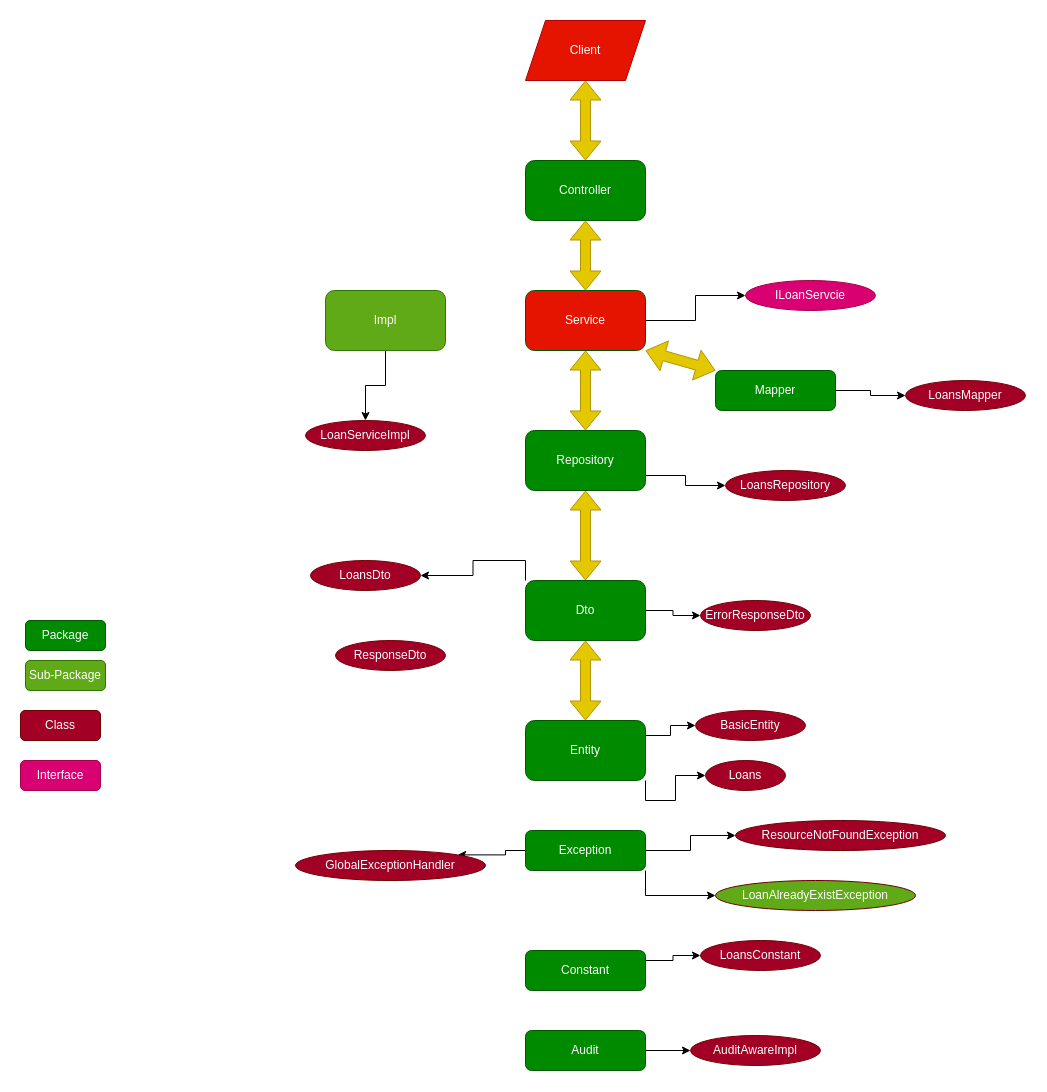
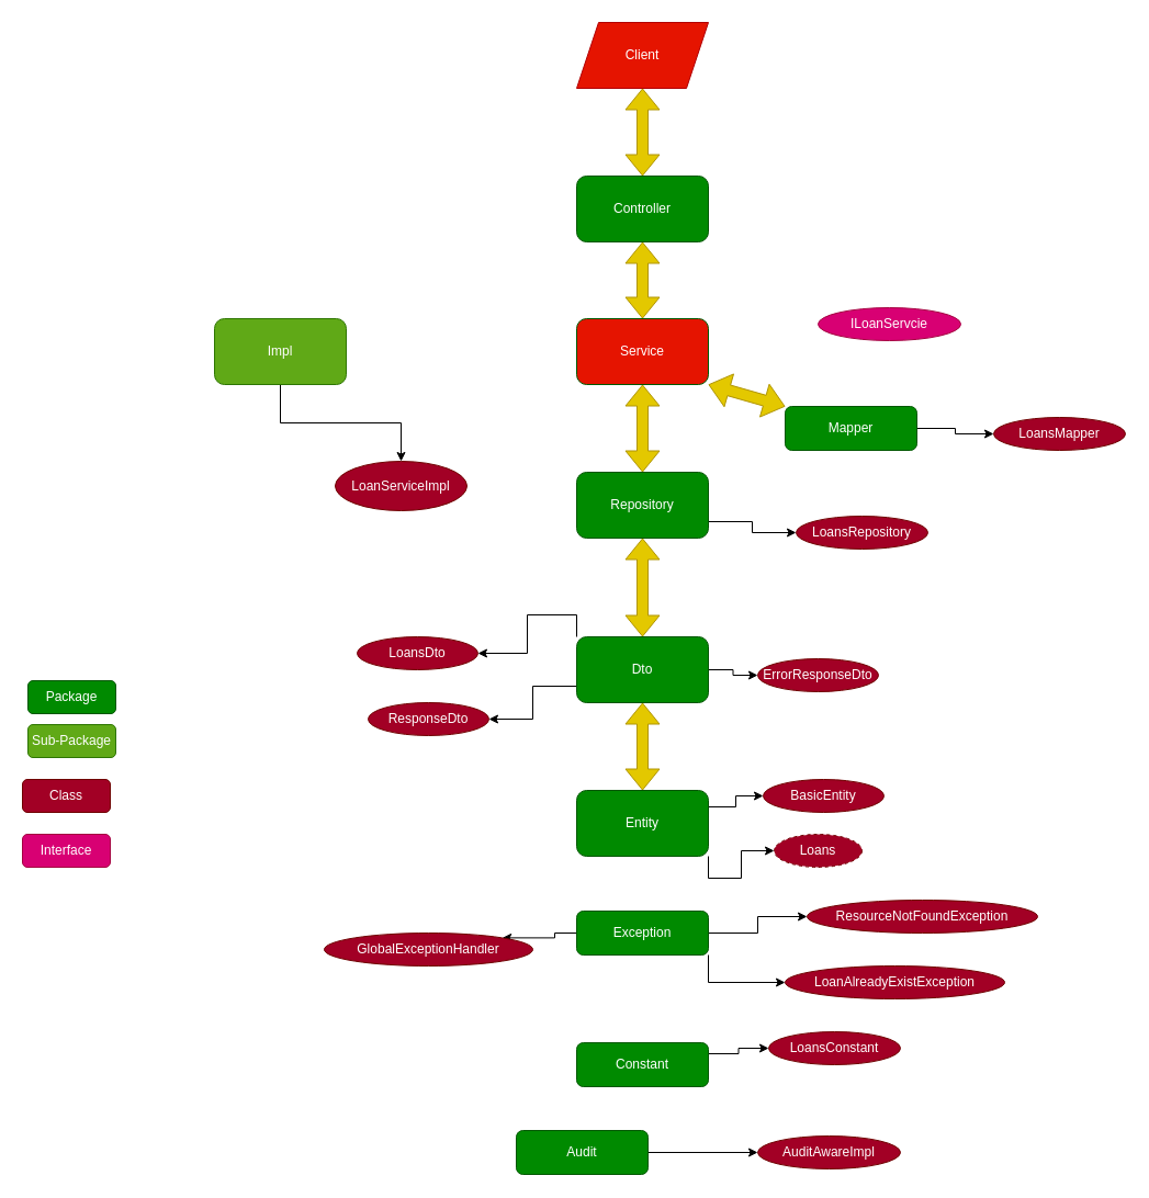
  <mxCell id="0" />
  <mxCell id="1" parent="0" />
  <mxCell id="2" value="Controller" style="rounded=1;whiteSpace=wrap;html=1;fillColor=#008a00;fontColor=#ffffff;strokeColor=#005700;" parent="1" vertex="1"><mxGeometry x="525" y="160" width="120" height="60" as="geometry" /></mxCell>
- <mxCell id="3" value="" style="edgeStyle=orthogonalEdgeStyle;rounded=0;orthogonalLoop=1;jettySize=auto;html=1;" edge="1" parent="1" source="4" target="21"><mxGeometry relative="1" as="geometry" /></mxCell>
  <mxCell id="4" value="Service" style="rounded=1;whiteSpace=wrap;html=1;fillColor=#e51400;fontColor=#ffffff;strokeColor=#005700;" parent="1" vertex="1"><mxGeometry x="525" y="290" width="120" height="60" as="geometry" /></mxCell>
  <mxCell id="5" style="edgeStyle=orthogonalEdgeStyle;rounded=0;orthogonalLoop=1;jettySize=auto;html=1;exitX=1;exitY=0.75;exitDx=0;exitDy=0;entryX=0;entryY=0.5;entryDx=0;entryDy=0;" edge="1" parent="1" source="6" target="32"><mxGeometry relative="1" as="geometry" /></mxCell>
  <mxCell id="6" value="Repository" style="rounded=1;whiteSpace=wrap;html=1;fillColor=#008a00;fontColor=#ffffff;strokeColor=#005700;" parent="1" vertex="1"><mxGeometry x="525" y="430" width="120" height="60" as="geometry" /></mxCell>
  <mxCell id="7" style="edgeStyle=orthogonalEdgeStyle;rounded=0;orthogonalLoop=1;jettySize=auto;html=1;exitX=1;exitY=1;exitDx=0;exitDy=0;entryX=0;entryY=0.5;entryDx=0;entryDy=0;" edge="1" parent="1" source="9" target="40"><mxGeometry relative="1" as="geometry" /></mxCell>
  <mxCell id="8" style="edgeStyle=orthogonalEdgeStyle;rounded=0;orthogonalLoop=1;jettySize=auto;html=1;exitX=1;exitY=0.25;exitDx=0;exitDy=0;entryX=0;entryY=0.5;entryDx=0;entryDy=0;" edge="1" parent="1" source="9" target="41"><mxGeometry relative="1" as="geometry" /></mxCell>
  <mxCell id="9" value="Entity" style="rounded=1;whiteSpace=wrap;html=1;fillColor=#008a00;fontColor=#ffffff;strokeColor=#005700;" vertex="1" parent="1"><mxGeometry x="525" y="720" width="120" height="60" as="geometry" /></mxCell>
  <mxCell id="10" style="edgeStyle=orthogonalEdgeStyle;rounded=0;orthogonalLoop=1;jettySize=auto;html=1;exitX=1;exitY=0.5;exitDx=0;exitDy=0;entryX=0;entryY=0.5;entryDx=0;entryDy=0;" edge="1" parent="1" source="13" target="42"><mxGeometry relative="1" as="geometry" /></mxCell>
  <mxCell id="11" style="edgeStyle=orthogonalEdgeStyle;rounded=0;orthogonalLoop=1;jettySize=auto;html=1;exitX=0;exitY=0;exitDx=0;exitDy=0;entryX=1;entryY=0.5;entryDx=0;entryDy=0;" edge="1" parent="1" source="13" target="43"><mxGeometry relative="1" as="geometry" /></mxCell>
+ <mxCell id="12" style="edgeStyle=orthogonalEdgeStyle;rounded=0;orthogonalLoop=1;jettySize=auto;html=1;exitX=0;exitY=0.75;exitDx=0;exitDy=0;" edge="1" parent="1" source="13" target="44"><mxGeometry relative="1" as="geometry" /></mxCell>
  <mxCell id="13" value="Dto" style="rounded=1;whiteSpace=wrap;html=1;fillColor=#008a00;fontColor=#ffffff;strokeColor=#005700;" vertex="1" parent="1"><mxGeometry x="525" y="580" width="120" height="60" as="geometry" /></mxCell>
  <mxCell id="14" value="Package" style="rounded=1;whiteSpace=wrap;html=1;fillColor=#008a00;fontColor=#ffffff;strokeColor=#005700;" vertex="1" parent="1"><mxGeometry x="25" y="620" width="80" height="30" as="geometry" /></mxCell>
  <mxCell id="15" value="Sub-Package" style="rounded=1;whiteSpace=wrap;html=1;fillColor=#60a917;fontColor=#ffffff;strokeColor=#2D7600;" vertex="1" parent="1"><mxGeometry x="25" y="660" width="80" height="30" as="geometry" /></mxCell>
  <mxCell id="16" value="" style="edgeStyle=orthogonalEdgeStyle;rounded=0;orthogonalLoop=1;jettySize=auto;html=1;" edge="1" parent="1" source="17" target="18"><mxGeometry relative="1" as="geometry" /></mxCell>
- <mxCell id="17" value="Impl" style="whiteSpace=wrap;html=1;fillColor=#60a917;strokeColor=#2D7600;fontColor=#ffffff;rounded=1;" vertex="1" parent="1"><mxGeometry x="325" y="290" width="120" height="60" as="geometry" /></mxCell>
- <mxCell id="18" value="LoanServiceImpl" style="ellipse;whiteSpace=wrap;html=1;fillColor=#a20025;strokeColor=#6F0000;fontColor=#ffffff;rounded=1;" vertex="1" parent="1"><mxGeometry x="305" y="420" width="120" height="30" as="geometry" /></mxCell>
+ <mxCell id="17" value="Impl" style="whiteSpace=wrap;html=1;fillColor=#60a917;strokeColor=#2D7600;fontColor=#ffffff;rounded=1;" vertex="1" parent="1"><mxGeometry x="195" y="290" width="120" height="60" as="geometry" /></mxCell>
+ <mxCell id="18" value="LoanServiceImpl" style="ellipse;whiteSpace=wrap;html=1;fillColor=#a20025;strokeColor=#6F0000;fontColor=#ffffff;rounded=1;" vertex="1" parent="1"><mxGeometry x="305" y="420" width="120" height="45" as="geometry" /></mxCell>
  <mxCell id="19" value="Class" style="rounded=1;whiteSpace=wrap;html=1;fillColor=#a20025;fontColor=#ffffff;strokeColor=#6F0000;" vertex="1" parent="1"><mxGeometry x="20" y="710" width="80" height="30" as="geometry" /></mxCell>
  <mxCell id="20" value="Interface" style="rounded=1;whiteSpace=wrap;html=1;fillColor=#d80073;fontColor=#ffffff;strokeColor=#A50040;" vertex="1" parent="1"><mxGeometry x="20" y="760" width="80" height="30" as="geometry" /></mxCell>
  <mxCell id="21" value="ILoanServcie" style="ellipse;whiteSpace=wrap;html=1;fillColor=#d80073;strokeColor=#A50040;fontColor=#ffffff;rounded=1;" vertex="1" parent="1"><mxGeometry x="745" y="280" width="130" height="30" as="geometry" /></mxCell>
  <mxCell id="22" value="" style="shape=flexArrow;endArrow=classic;startArrow=classic;html=1;rounded=0;exitX=0.5;exitY=0;exitDx=0;exitDy=0;entryX=0.5;entryY=1;entryDx=0;entryDy=0;fillColor=#e3c800;strokeColor=#B09500;" edge="1" parent="1" source="4" target="2"><mxGeometry width="100" height="100" relative="1" as="geometry"><mxPoint x="455" y="320" as="sourcePoint" /><mxPoint x="555" y="220" as="targetPoint" /></mxGeometry></mxCell>
  <mxCell id="23" value="" style="shape=flexArrow;endArrow=classic;startArrow=classic;html=1;rounded=0;entryX=0.5;entryY=1;entryDx=0;entryDy=0;entryPerimeter=0;fillColor=#e3c800;strokeColor=#B09500;" edge="1" parent="1" source="6" target="4"><mxGeometry width="100" height="100" relative="1" as="geometry"><mxPoint x="595" y="300" as="sourcePoint" /><mxPoint x="595" y="230" as="targetPoint" /></mxGeometry></mxCell>
  <mxCell id="24" value="" style="shape=flexArrow;endArrow=classic;startArrow=classic;html=1;rounded=0;entryX=0.5;entryY=1;entryDx=0;entryDy=0;exitX=0.5;exitY=0;exitDx=0;exitDy=0;fillColor=#e3c800;strokeColor=#B09500;" edge="1" parent="1" source="13" target="6"><mxGeometry width="100" height="100" relative="1" as="geometry"><mxPoint x="595" y="440" as="sourcePoint" /><mxPoint x="595" y="360" as="targetPoint" /></mxGeometry></mxCell>
  <mxCell id="25" value="" style="shape=flexArrow;endArrow=classic;startArrow=classic;html=1;rounded=0;entryX=0.5;entryY=1;entryDx=0;entryDy=0;exitX=0.5;exitY=0;exitDx=0;exitDy=0;fillColor=#e3c800;strokeColor=#B09500;" edge="1" parent="1" source="9" target="13"><mxGeometry width="100" height="100" relative="1" as="geometry"><mxPoint x="595" y="590" as="sourcePoint" /><mxPoint x="595" y="500" as="targetPoint" /></mxGeometry></mxCell>
  <mxCell id="26" value="" style="shape=flexArrow;endArrow=classic;startArrow=classic;html=1;rounded=0;exitX=0.5;exitY=0;exitDx=0;exitDy=0;entryX=0.5;entryY=1;entryDx=0;entryDy=0;fillColor=#e3c800;strokeColor=#B09500;" edge="1" parent="1" source="2" target="27"><mxGeometry width="100" height="100" relative="1" as="geometry"><mxPoint x="595" y="300" as="sourcePoint" /><mxPoint x="595" y="230" as="targetPoint" /></mxGeometry></mxCell>
  <mxCell id="27" value="Client" style="shape=parallelogram;perimeter=parallelogramPerimeter;whiteSpace=wrap;html=1;fixedSize=1;fillColor=#e51400;fontColor=#ffffff;strokeColor=#B20000;" vertex="1" parent="1"><mxGeometry x="525" y="20" width="120" height="60" as="geometry" /></mxCell>
  <mxCell id="28" style="edgeStyle=orthogonalEdgeStyle;rounded=0;orthogonalLoop=1;jettySize=auto;html=1;exitX=1;exitY=0.5;exitDx=0;exitDy=0;entryX=0;entryY=0.5;entryDx=0;entryDy=0;" edge="1" parent="1" source="29" target="31"><mxGeometry relative="1" as="geometry" /></mxCell>
  <mxCell id="29" value="Mapper" style="rounded=1;whiteSpace=wrap;html=1;fillColor=#008a00;fontColor=#ffffff;strokeColor=#005700;" vertex="1" parent="1"><mxGeometry x="715" y="370" width="120" height="40" as="geometry" /></mxCell>
  <mxCell id="30" value="" style="shape=flexArrow;endArrow=classic;startArrow=classic;html=1;rounded=0;fillColor=#e3c800;strokeColor=#B09500;exitX=0;exitY=0;exitDx=0;exitDy=0;" edge="1" parent="1" source="29"><mxGeometry width="100" height="100" relative="1" as="geometry"><mxPoint x="595" y="440" as="sourcePoint" /><mxPoint x="645" y="350" as="targetPoint" /></mxGeometry></mxCell>
  <mxCell id="31" value="LoansMapper" style="ellipse;whiteSpace=wrap;html=1;fillColor=#a20025;strokeColor=#6F0000;fontColor=#ffffff;rounded=1;" vertex="1" parent="1"><mxGeometry x="905" y="380" width="120" height="30" as="geometry" /></mxCell>
  <mxCell id="32" value="LoansRepository" style="ellipse;whiteSpace=wrap;html=1;fillColor=#a20025;strokeColor=#6F0000;fontColor=#ffffff;rounded=1;" vertex="1" parent="1"><mxGeometry x="725" y="470" width="120" height="30" as="geometry" /></mxCell>
  <mxCell id="33" style="edgeStyle=orthogonalEdgeStyle;rounded=0;orthogonalLoop=1;jettySize=auto;html=1;exitX=1;exitY=0.5;exitDx=0;exitDy=0;entryX=0;entryY=0.5;entryDx=0;entryDy=0;" edge="1" parent="1" source="36" target="39"><mxGeometry relative="1" as="geometry" /></mxCell>
  <mxCell id="34" style="edgeStyle=orthogonalEdgeStyle;rounded=0;orthogonalLoop=1;jettySize=auto;html=1;exitX=0;exitY=0.5;exitDx=0;exitDy=0;entryX=1;entryY=0;entryDx=0;entryDy=0;" edge="1" parent="1" source="36" target="37"><mxGeometry relative="1" as="geometry" /></mxCell>
  <mxCell id="35" style="edgeStyle=orthogonalEdgeStyle;rounded=0;orthogonalLoop=1;jettySize=auto;html=1;exitX=1;exitY=1;exitDx=0;exitDy=0;entryX=0;entryY=0.5;entryDx=0;entryDy=0;" edge="1" parent="1" source="36" target="38"><mxGeometry relative="1" as="geometry" /></mxCell>
  <mxCell id="36" value="Exception" style="rounded=1;whiteSpace=wrap;html=1;fillColor=#008a00;fontColor=#ffffff;strokeColor=#005700;" vertex="1" parent="1"><mxGeometry x="525" y="830" width="120" height="40" as="geometry" /></mxCell>
  <mxCell id="37" value="GlobalExceptionHandler" style="ellipse;whiteSpace=wrap;html=1;fillColor=#a20025;strokeColor=#6F0000;fontColor=#ffffff;rounded=1;" vertex="1" parent="1"><mxGeometry x="295" y="850" width="190" height="30" as="geometry" /></mxCell>
- <mxCell id="38" value="LoanAlreadyExistException" style="ellipse;whiteSpace=wrap;html=1;fillColor=#60a917;strokeColor=#6F0000;fontColor=#ffffff;rounded=1;" vertex="1" parent="1"><mxGeometry x="715" y="880" width="200" height="30" as="geometry" /></mxCell>
+ <mxCell id="38" value="LoanAlreadyExistException" style="ellipse;whiteSpace=wrap;html=1;fillColor=#a20025;strokeColor=#6F0000;fontColor=#ffffff;rounded=1;" vertex="1" parent="1"><mxGeometry x="715" y="880" width="200" height="30" as="geometry" /></mxCell>
  <mxCell id="39" value="ResourceNotFoundException" style="ellipse;whiteSpace=wrap;html=1;fillColor=#a20025;strokeColor=#6F0000;fontColor=#ffffff;rounded=1;" vertex="1" parent="1"><mxGeometry x="735" y="820" width="210" height="30" as="geometry" /></mxCell>
- <mxCell id="40" value="Loans" style="ellipse;whiteSpace=wrap;html=1;fillColor=#a20025;strokeColor=#6F0000;fontColor=#ffffff;rounded=1;" vertex="1" parent="1"><mxGeometry x="705" y="760" width="80" height="30" as="geometry" /></mxCell>
+ <mxCell id="40" value="Loans" style="ellipse;whiteSpace=wrap;html=1;fillColor=#a20025;strokeColor=#6F0000;fontColor=#ffffff;rounded=1;dashed=1;" vertex="1" parent="1"><mxGeometry x="705" y="760" width="80" height="30" as="geometry" /></mxCell>
  <mxCell id="41" value="BasicEntity" style="ellipse;whiteSpace=wrap;html=1;fillColor=#a20025;strokeColor=#6F0000;fontColor=#ffffff;rounded=1;" vertex="1" parent="1"><mxGeometry x="695" y="710" width="110" height="30" as="geometry" /></mxCell>
- <mxCell id="42" value="ErrorResponseDto" style="ellipse;whiteSpace=wrap;html=1;fillColor=#a20025;strokeColor=#6F0000;fontColor=#ffffff;rounded=1;" vertex="1" parent="1"><mxGeometry x="700" y="600" width="110" height="30" as="geometry" /></mxCell>
- <mxCell id="43" value="LoansDto" style="ellipse;whiteSpace=wrap;html=1;fillColor=#a20025;strokeColor=#6F0000;fontColor=#ffffff;rounded=1;" vertex="1" parent="1"><mxGeometry x="310" y="560" width="110" height="30" as="geometry" /></mxCell>
+ <mxCell id="42" value="ErrorResponseDto" style="ellipse;whiteSpace=wrap;html=1;fillColor=#a20025;strokeColor=#6F0000;fontColor=#ffffff;rounded=1;" vertex="1" parent="1"><mxGeometry x="690" y="600" width="110" height="30" as="geometry" /></mxCell>
+ <mxCell id="43" value="LoansDto" style="ellipse;whiteSpace=wrap;html=1;fillColor=#a20025;strokeColor=#6F0000;fontColor=#ffffff;rounded=1;" vertex="1" parent="1"><mxGeometry x="325" y="580" width="110" height="30" as="geometry" /></mxCell>
  <mxCell id="44" value="ResponseDto" style="ellipse;whiteSpace=wrap;html=1;fillColor=#a20025;strokeColor=#6F0000;fontColor=#ffffff;rounded=1;" vertex="1" parent="1"><mxGeometry x="335" y="640" width="110" height="30" as="geometry" /></mxCell>
  <mxCell id="45" style="edgeStyle=orthogonalEdgeStyle;rounded=0;orthogonalLoop=1;jettySize=auto;html=1;exitX=1;exitY=0.25;exitDx=0;exitDy=0;entryX=0;entryY=0.5;entryDx=0;entryDy=0;" edge="1" parent="1" source="46" target="49"><mxGeometry relative="1" as="geometry" /></mxCell>
  <mxCell id="46" value="Constant" style="rounded=1;whiteSpace=wrap;html=1;fillColor=#008a00;fontColor=#ffffff;strokeColor=#005700;" vertex="1" parent="1"><mxGeometry x="525" y="950" width="120" height="40" as="geometry" /></mxCell>
  <mxCell id="47" style="edgeStyle=orthogonalEdgeStyle;rounded=0;orthogonalLoop=1;jettySize=auto;html=1;exitX=1;exitY=0.5;exitDx=0;exitDy=0;entryX=0;entryY=0.5;entryDx=0;entryDy=0;" edge="1" parent="1" source="48" target="50"><mxGeometry relative="1" as="geometry" /></mxCell>
- <mxCell id="48" value="Audit" style="rounded=1;whiteSpace=wrap;html=1;fillColor=#008a00;fontColor=#ffffff;strokeColor=#005700;" vertex="1" parent="1"><mxGeometry x="525" y="1030" width="120" height="40" as="geometry" /></mxCell>
+ <mxCell id="48" value="Audit" style="rounded=1;whiteSpace=wrap;html=1;fillColor=#008a00;fontColor=#ffffff;strokeColor=#005700;" vertex="1" parent="1"><mxGeometry x="470" y="1030" width="120" height="40" as="geometry" /></mxCell>
  <mxCell id="49" value="LoansConstant" style="ellipse;whiteSpace=wrap;html=1;fillColor=#a20025;strokeColor=#6F0000;fontColor=#ffffff;rounded=1;" vertex="1" parent="1"><mxGeometry x="700" y="940" width="120" height="30" as="geometry" /></mxCell>
  <mxCell id="50" value="AuditAwareImpl" style="ellipse;whiteSpace=wrap;html=1;fillColor=#a20025;strokeColor=#6F0000;fontColor=#ffffff;rounded=1;" vertex="1" parent="1"><mxGeometry x="690" y="1035" width="130" height="30" as="geometry" /></mxCell>
